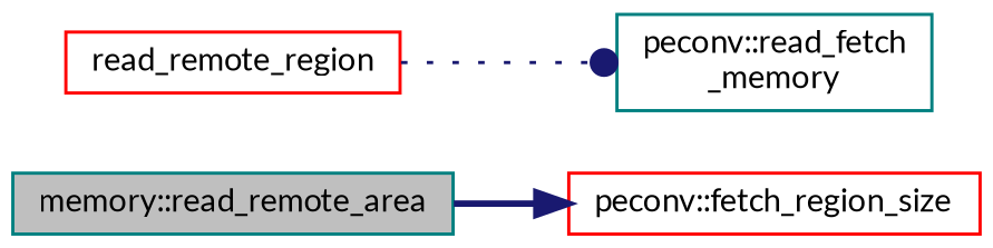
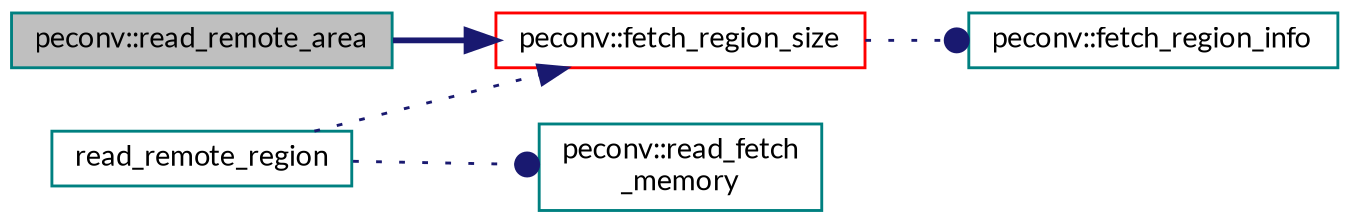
  digraph {
    fontname=Lato
    rankdir=LR
    node [color=teal fillcolor=white fontname=Lato fontsize=10 shape=record style=filled]
    edge [arrowhead=normal color=midnightblue fontname=Lato fontsize=10 labelfontname=Helvetica labelfontsize=10 style=dotted]
-   n1 [fillcolor=grey75 fontcolor=black height=0.2 label="memory::read_remote_area" width=0.4]
+   n1 [fillcolor=grey75 fontcolor=black height=0.2 label="peconv::read_remote_area" width=0.4]
    n2 [color=red height=0.2 label="peconv::fetch_region_size" width=0.4]
-   n4 [color=red height=0.2 label=read_remote_region width=0.4]
+   n3 [height=0.2 label="peconv::fetch_region_info" width=0.4]
+   n4 [height=0.2 label=read_remote_region width=0.4]
    n5 [height=0.2 label="peconv::read_fetch\l_memory" width=0.4]
    n1 -> n2 [style=bold]
+   n2 -> n3 [arrowhead=dot]
+   n4 -> n2
    n4 -> n5 [arrowhead=dot]
  }
